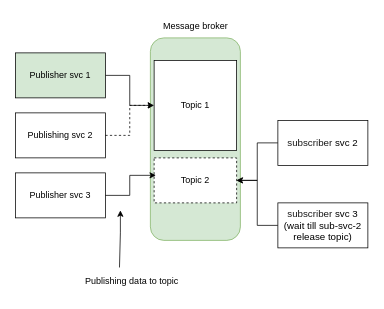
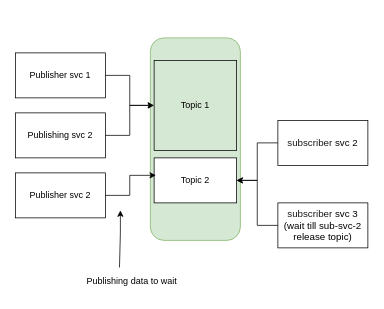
  <mxCell id="0" />
  <mxCell id="1" parent="0" />
  <mxCell id="2" style="edgeStyle=orthogonalEdgeStyle;rounded=0;orthogonalLoop=1;jettySize=auto;html=1;exitX=1;exitY=0.5;exitDx=0;exitDy=0;" edge="1" parent="1" source="3" target="7"><mxGeometry relative="1" as="geometry" /></mxCell>
- <mxCell id="3" value="Publisher svc 1" style="rounded=0;whiteSpace=wrap;html=1;fillColor=#d5e8d4;" vertex="1" parent="1"><mxGeometry x="20" y="70" width="120" height="60" as="geometry" /></mxCell>
- <mxCell id="4" value="Publisher svc 3" style="rounded=0;whiteSpace=wrap;html=1;" vertex="1" parent="1"><mxGeometry x="20" y="230" width="120" height="60" as="geometry" /></mxCell>
+ <mxCell id="3" value="Publisher svc 1" style="rounded=0;whiteSpace=wrap;html=1;" vertex="1" parent="1"><mxGeometry x="20" y="70" width="120" height="60" as="geometry" /></mxCell>
+ <mxCell id="4" value="Publisher svc 2" style="rounded=0;whiteSpace=wrap;html=1;" vertex="1" parent="1"><mxGeometry x="20" y="230" width="120" height="60" as="geometry" /></mxCell>
  <mxCell id="5" value="Publishing svc 2" style="rounded=0;whiteSpace=wrap;html=1;" vertex="1" parent="1"><mxGeometry x="20" y="150" width="120" height="60" as="geometry" /></mxCell>
  <mxCell id="6" value="Q" style="rounded=1;whiteSpace=wrap;html=1;fillColor=#d5e8d4;strokeColor=#82b366;" vertex="1" parent="1"><mxGeometry x="200" y="50" width="120" height="270" as="geometry" /></mxCell>
- <mxCell id="7" value="Topic 1" style="rounded=0;whiteSpace=wrap;html=1;" vertex="1" parent="1"><mxGeometry x="205" y="80" width="110" height="120" as="geometry" /></mxCell>
- <mxCell id="8" value="Topic 2" style="rounded=0;whiteSpace=wrap;html=1;dashed=1;" vertex="1" parent="1"><mxGeometry x="205" y="210" width="110" height="60" as="geometry" /></mxCell>
- <mxCell id="9" style="edgeStyle=orthogonalEdgeStyle;rounded=0;orthogonalLoop=1;jettySize=auto;html=1;exitX=1;exitY=0.5;exitDx=0;exitDy=0;entryX=0;entryY=0.5;entryDx=0;entryDy=0;dashed=1;" edge="1" parent="1" source="5" target="7"><mxGeometry relative="1" as="geometry" /></mxCell>
+ <mxCell id="7" value="Topic 1" style="rounded=0;whiteSpace=wrap;html=1;fillColor=#d5e8d4;" vertex="1" parent="1"><mxGeometry x="205" y="80" width="110" height="120" as="geometry" /></mxCell>
+ <mxCell id="8" value="Topic 2" style="rounded=0;whiteSpace=wrap;html=1;" vertex="1" parent="1"><mxGeometry x="205" y="210" width="110" height="60" as="geometry" /></mxCell>
+ <mxCell id="9" style="edgeStyle=orthogonalEdgeStyle;rounded=0;orthogonalLoop=1;jettySize=auto;html=1;exitX=1;exitY=0.5;exitDx=0;exitDy=0;entryX=0;entryY=0.5;entryDx=0;entryDy=0;" edge="1" parent="1" source="5" target="7"><mxGeometry relative="1" as="geometry" /></mxCell>
  <mxCell id="10" style="edgeStyle=orthogonalEdgeStyle;rounded=0;orthogonalLoop=1;jettySize=auto;html=1;exitX=1;exitY=0.5;exitDx=0;exitDy=0;entryX=0.022;entryY=0.388;entryDx=0;entryDy=0;entryPerimeter=0;" edge="1" parent="1" source="4" target="8"><mxGeometry relative="1" as="geometry" /></mxCell>
  <mxCell id="11" value="" style="edgeStyle=orthogonalEdgeStyle;rounded=0;orthogonalLoop=1;jettySize=auto;html=1;" edge="1" parent="1" source="12" target="8"><mxGeometry relative="1" as="geometry" /></mxCell>
  <mxCell id="12" value="&lt;span style=&quot;font-size: 13px; white-space-collapse: preserve; color: rgba(0, 0, 0, 0.9); text-align: left; background-color: rgb(255, 255, 255);&quot;&gt;subscriber&lt;/span&gt;&lt;span style=&quot;font-size: 13px;&quot;&gt;&amp;nbsp;svc 3&lt;/span&gt;&lt;div&gt;&lt;span style=&quot;font-size: 13px;&quot;&gt;(wait till sub-svc-2 release topic)&lt;/span&gt;&lt;/div&gt;" style="rounded=0;whiteSpace=wrap;html=1;" vertex="1" parent="1"><mxGeometry x="370" y="270" width="120" height="60" as="geometry" /></mxCell>
  <mxCell id="13" value="" style="edgeStyle=orthogonalEdgeStyle;rounded=0;orthogonalLoop=1;jettySize=auto;html=1;endArrow=open;" edge="1" parent="1" source="14" target="8"><mxGeometry relative="1" as="geometry" /></mxCell>
  <mxCell id="14" value="&lt;span style=&quot;font-size: 13px; white-space-collapse: preserve; color: rgba(0, 0, 0, 0.9); text-align: left; background-color: rgb(255, 255, 255);&quot;&gt;subscriber&lt;/span&gt;&lt;span style=&quot;font-size: 13px;&quot;&gt;&amp;nbsp;svc 2&lt;/span&gt;" style="rounded=0;whiteSpace=wrap;html=1;" vertex="1" parent="1"><mxGeometry x="370" y="160" width="120" height="60" as="geometry" /></mxCell>
- <mxCell id="15" value="Message broker" style="text;html=1;align=center;verticalAlign=middle;resizable=0;points=[];autosize=1;strokeColor=none;fillColor=none;" vertex="1" parent="1"><mxGeometry x="205" y="20" width="110" height="30" as="geometry" /></mxCell>
- <mxCell id="16" value="Publishing data to topic" style="text;html=1;align=center;verticalAlign=middle;resizable=0;points=[];autosize=1;strokeColor=none;fillColor=none;" vertex="1" parent="1"><mxGeometry x="100" y="360" width="150" height="30" as="geometry" /></mxCell>
+ <mxCell id="16" value="Publishing data to wait" style="text;html=1;align=center;verticalAlign=middle;resizable=0;points=[];autosize=1;strokeColor=none;fillColor=none;" vertex="1" parent="1"><mxGeometry x="100" y="360" width="150" height="30" as="geometry" /></mxCell>
  <mxCell id="17" value="" style="endArrow=classic;html=1;rounded=0;exitX=0.392;exitY=-0.129;exitDx=0;exitDy=0;exitPerimeter=0;" edge="1" parent="1" source="16"><mxGeometry width="50" height="50" relative="1" as="geometry"><mxPoint x="260" y="320" as="sourcePoint" /><mxPoint x="160" y="280" as="targetPoint" /><Array as="points"><mxPoint x="160" y="310" /></Array></mxGeometry></mxCell>
